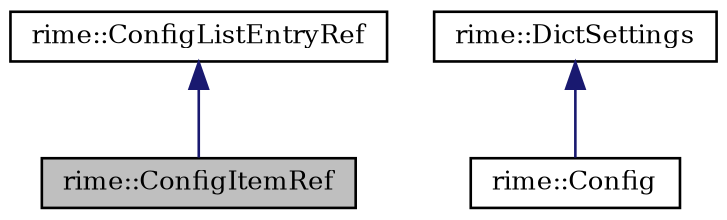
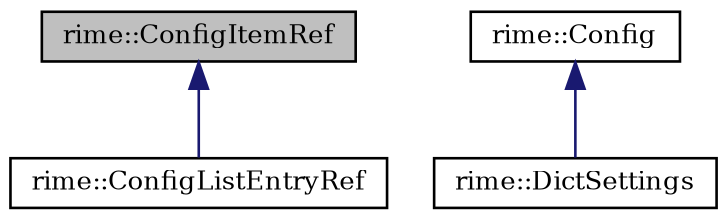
  digraph {
    fontname="DejaVu Serif"
    node [color=black fillcolor=white fontname="DejaVu Serif" fontsize=10 shape=record style=filled]
    edge [color=midnightblue dir=back fontname="DejaVu Serif" fontsize=10 labelfontname=Helvetica labelfontsize=10 style=solid]
    n1 [fillcolor=grey75 fontcolor=black height=0.2 label="rime::ConfigItemRef" width=0.4]
    n2 [height=0.2 label="rime::ConfigListEntryRef" width=0.4]
    n3 [height=0.2 label="rime::Config" width=0.4]
    n4 [height=0.2 label="rime::DictSettings" width=0.4]
-   n2 -> n1
-   n4 -> n3
+   n1 -> n2
+   n3 -> n4
  }
